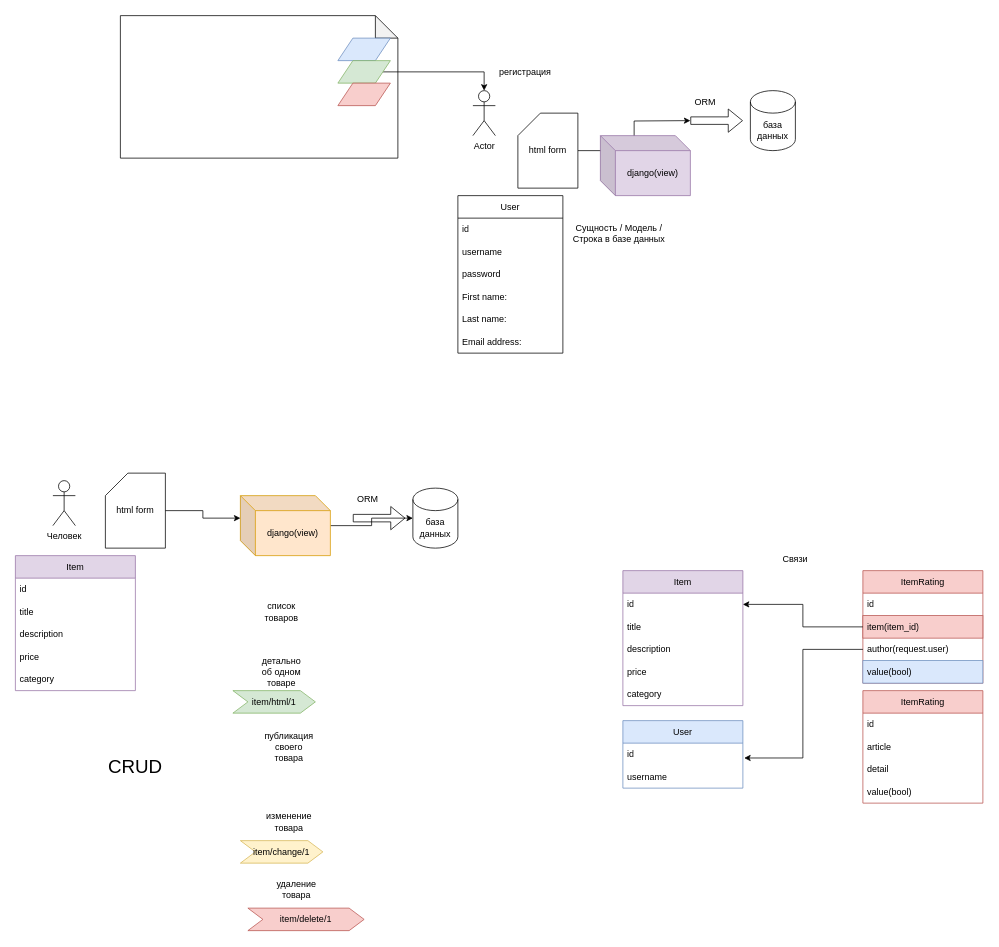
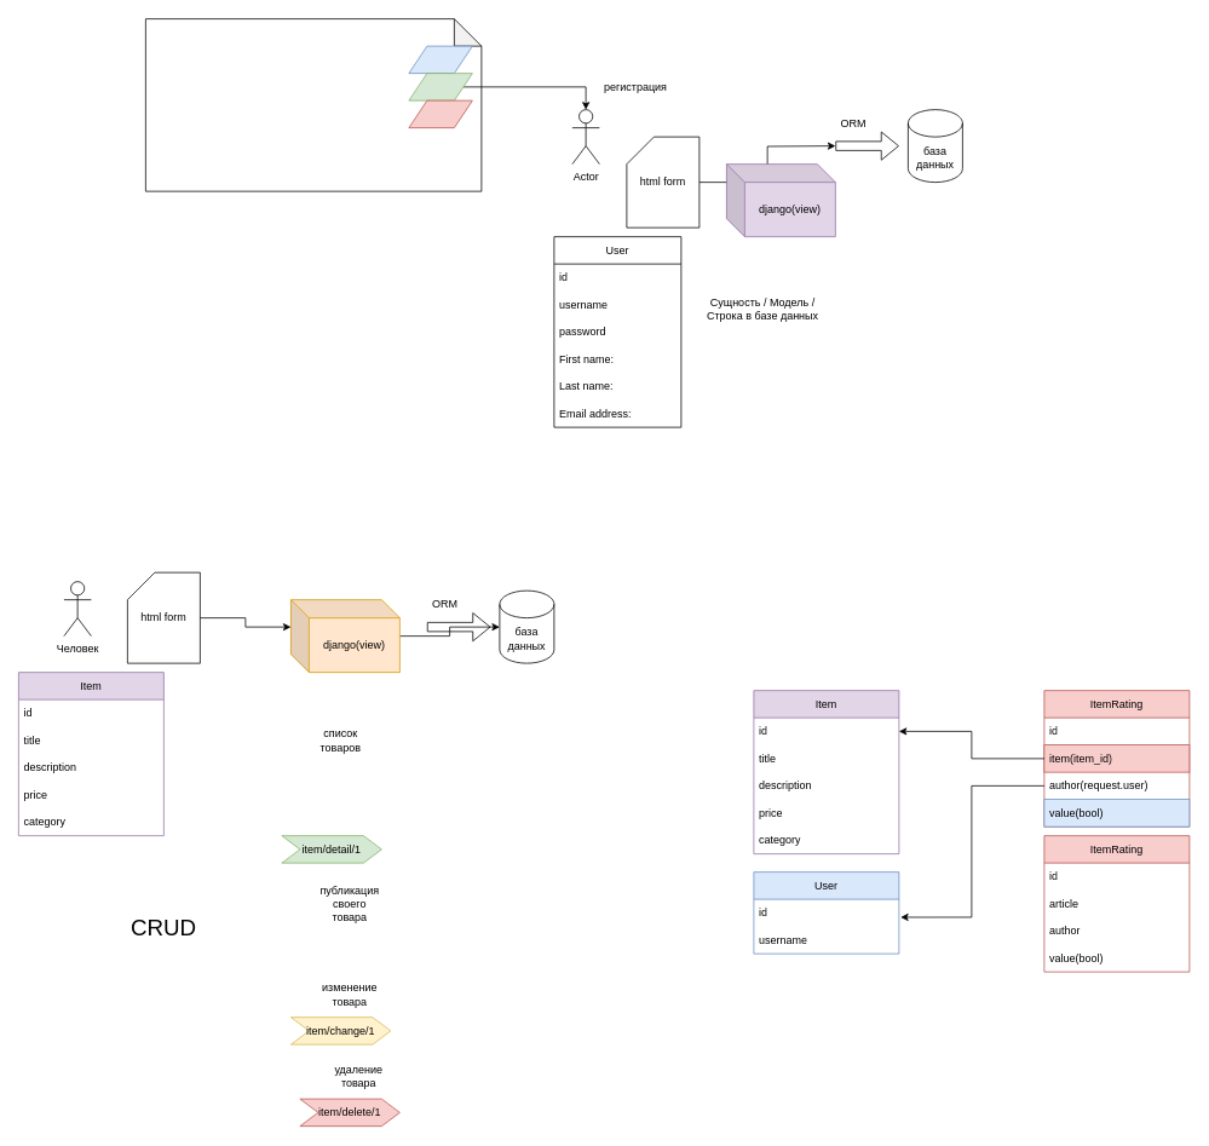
  <mxCell id="0" />
  <mxCell id="1" parent="0" />
  <mxCell id="2" value="" style="shape=note;whiteSpace=wrap;html=1;backgroundOutline=1;darkOpacity=0.05;" parent="1" vertex="1"><mxGeometry x="160" y="20" width="370" height="190" as="geometry" /></mxCell>
  <mxCell id="3" value="" style="shape=parallelogram;perimeter=parallelogramPerimeter;whiteSpace=wrap;html=1;fixedSize=1;fillColor=#dae8fc;strokeColor=#6c8ebf;" parent="1" vertex="1"><mxGeometry x="450" y="50" width="70" height="30" as="geometry" /></mxCell>
  <mxCell id="4" style="edgeStyle=orthogonalEdgeStyle;rounded=0;orthogonalLoop=1;jettySize=auto;html=1;" parent="1" source="5" target="7" edge="1"><mxGeometry relative="1" as="geometry" /></mxCell>
  <mxCell id="5" value="" style="shape=parallelogram;perimeter=parallelogramPerimeter;whiteSpace=wrap;html=1;fixedSize=1;fillColor=#d5e8d4;strokeColor=#82b366;" parent="1" vertex="1"><mxGeometry x="450" y="80" width="70" height="30" as="geometry" /></mxCell>
  <mxCell id="6" value="" style="shape=parallelogram;perimeter=parallelogramPerimeter;whiteSpace=wrap;html=1;fixedSize=1;fillColor=#f8cecc;strokeColor=#b85450;" parent="1" vertex="1"><mxGeometry x="450" y="110" width="70" height="30" as="geometry" /></mxCell>
  <mxCell id="7" value="Actor" style="shape=umlActor;verticalLabelPosition=bottom;verticalAlign=top;html=1;outlineConnect=0;" parent="1" vertex="1"><mxGeometry x="630" y="120" width="30" height="60" as="geometry" /></mxCell>
  <mxCell id="8" value="регистрация" style="text;html=1;strokeColor=none;fillColor=none;align=center;verticalAlign=middle;whiteSpace=wrap;rounded=0;" parent="1" vertex="1"><mxGeometry x="650" y="80" width="100" height="30" as="geometry" /></mxCell>
  <mxCell id="9" value="база данных" style="shape=cylinder3;whiteSpace=wrap;html=1;boundedLbl=1;backgroundOutline=1;size=15;" parent="1" vertex="1"><mxGeometry x="1000" y="120" width="60" height="80" as="geometry" /></mxCell>
  <mxCell id="10" value="" style="shape=flexArrow;endArrow=classic;html=1;rounded=0;" parent="1" edge="1"><mxGeometry width="50" height="50" relative="1" as="geometry"><mxPoint x="920" y="160" as="sourcePoint" /><mxPoint x="990" y="160" as="targetPoint" /></mxGeometry></mxCell>
  <mxCell id="11" value="ORM" style="text;html=1;strokeColor=none;fillColor=none;align=center;verticalAlign=middle;whiteSpace=wrap;rounded=0;" parent="1" vertex="1"><mxGeometry x="910" y="120" width="60" height="30" as="geometry" /></mxCell>
  <mxCell id="12" style="edgeStyle=orthogonalEdgeStyle;rounded=0;orthogonalLoop=1;jettySize=auto;html=1;" parent="1" source="13" edge="1"><mxGeometry relative="1" as="geometry"><mxPoint x="920" y="160" as="targetPoint" /></mxGeometry></mxCell>
  <mxCell id="13" value="html form" style="shape=card;whiteSpace=wrap;html=1;" parent="1" vertex="1"><mxGeometry x="690" y="150" width="80" height="100" as="geometry" /></mxCell>
  <mxCell id="14" value="User" style="swimlane;fontStyle=0;childLayout=stackLayout;horizontal=1;startSize=30;horizontalStack=0;resizeParent=1;resizeParentMax=0;resizeLast=0;collapsible=1;marginBottom=0;whiteSpace=wrap;html=1;" parent="1" vertex="1"><mxGeometry x="610" y="260" width="140" height="210" as="geometry" /></mxCell>
  <mxCell id="15" value="id" style="text;strokeColor=none;fillColor=none;align=left;verticalAlign=middle;spacingLeft=4;spacingRight=4;overflow=hidden;points=[[0,0.5],[1,0.5]];portConstraint=eastwest;rotatable=0;whiteSpace=wrap;html=1;" parent="14" vertex="1"><mxGeometry y="30" width="140" height="30" as="geometry" /></mxCell>
  <mxCell id="16" value="username" style="text;strokeColor=none;fillColor=none;align=left;verticalAlign=middle;spacingLeft=4;spacingRight=4;overflow=hidden;points=[[0,0.5],[1,0.5]];portConstraint=eastwest;rotatable=0;whiteSpace=wrap;html=1;" parent="14" vertex="1"><mxGeometry y="60" width="140" height="30" as="geometry" /></mxCell>
  <mxCell id="17" value="password" style="text;strokeColor=none;fillColor=none;align=left;verticalAlign=middle;spacingLeft=4;spacingRight=4;overflow=hidden;points=[[0,0.5],[1,0.5]];portConstraint=eastwest;rotatable=0;whiteSpace=wrap;html=1;" parent="14" vertex="1"><mxGeometry y="90" width="140" height="30" as="geometry" /></mxCell>
  <mxCell id="18" value="First name:" style="text;strokeColor=none;fillColor=none;align=left;verticalAlign=middle;spacingLeft=4;spacingRight=4;overflow=hidden;points=[[0,0.5],[1,0.5]];portConstraint=eastwest;rotatable=0;whiteSpace=wrap;html=1;" parent="14" vertex="1"><mxGeometry y="120" width="140" height="30" as="geometry" /></mxCell>
  <mxCell id="19" value="Last name:" style="text;strokeColor=none;fillColor=none;align=left;verticalAlign=middle;spacingLeft=4;spacingRight=4;overflow=hidden;points=[[0,0.5],[1,0.5]];portConstraint=eastwest;rotatable=0;whiteSpace=wrap;html=1;" parent="14" vertex="1"><mxGeometry y="150" width="140" height="30" as="geometry" /></mxCell>
  <mxCell id="20" value="Email address:" style="text;strokeColor=none;fillColor=none;align=left;verticalAlign=middle;spacingLeft=4;spacingRight=4;overflow=hidden;points=[[0,0.5],[1,0.5]];portConstraint=eastwest;rotatable=0;whiteSpace=wrap;html=1;" parent="14" vertex="1"><mxGeometry y="180" width="140" height="30" as="geometry" /></mxCell>
- <mxCell id="21" value="Сущность / Модель / Строка в базе данных" style="text;html=1;strokeColor=none;fillColor=none;align=center;verticalAlign=middle;whiteSpace=wrap;rounded=0;" parent="1" vertex="1"><mxGeometry x="760" y="290" width="130" height="40" as="geometry" /></mxCell>
+ <mxCell id="21" value="Сущность / Модель / Строка в базе данных" style="text;html=1;strokeColor=none;fillColor=none;align=center;verticalAlign=middle;whiteSpace=wrap;rounded=0;" parent="1" vertex="1"><mxGeometry x="775" y="320" width="130" height="40" as="geometry" /></mxCell>
  <mxCell id="22" value="django(view)" style="shape=cube;whiteSpace=wrap;html=1;boundedLbl=1;backgroundOutline=1;darkOpacity=0.05;darkOpacity2=0.1;fillColor=#e1d5e7;strokeColor=#9673a6;" parent="1" vertex="1"><mxGeometry x="800" y="180" width="120" height="80" as="geometry" /></mxCell>
  <mxCell id="23" value="Человек" style="shape=umlActor;verticalLabelPosition=bottom;verticalAlign=top;html=1;outlineConnect=0;" parent="1" vertex="1"><mxGeometry x="70" y="640" width="30" height="60" as="geometry" /></mxCell>
  <mxCell id="24" value="html form" style="shape=card;whiteSpace=wrap;html=1;" parent="1" vertex="1"><mxGeometry x="140" y="630" width="80" height="100" as="geometry" /></mxCell>
  <mxCell id="25" value="Item" style="swimlane;fontStyle=0;childLayout=stackLayout;horizontal=1;startSize=30;horizontalStack=0;resizeParent=1;resizeParentMax=0;resizeLast=0;collapsible=1;marginBottom=0;whiteSpace=wrap;html=1;fillColor=#e1d5e7;strokeColor=#9673a6;" parent="1" vertex="1"><mxGeometry x="20" y="740" width="160" height="180" as="geometry" /></mxCell>
  <mxCell id="26" value="id" style="text;strokeColor=none;fillColor=none;align=left;verticalAlign=middle;spacingLeft=4;spacingRight=4;overflow=hidden;points=[[0,0.5],[1,0.5]];portConstraint=eastwest;rotatable=0;whiteSpace=wrap;html=1;" parent="25" vertex="1"><mxGeometry y="30" width="160" height="30" as="geometry" /></mxCell>
  <mxCell id="27" value="title" style="text;strokeColor=none;fillColor=none;align=left;verticalAlign=middle;spacingLeft=4;spacingRight=4;overflow=hidden;points=[[0,0.5],[1,0.5]];portConstraint=eastwest;rotatable=0;whiteSpace=wrap;html=1;" parent="25" vertex="1"><mxGeometry y="60" width="160" height="30" as="geometry" /></mxCell>
  <mxCell id="28" value="description" style="text;strokeColor=none;fillColor=none;align=left;verticalAlign=middle;spacingLeft=4;spacingRight=4;overflow=hidden;points=[[0,0.5],[1,0.5]];portConstraint=eastwest;rotatable=0;whiteSpace=wrap;html=1;" parent="25" vertex="1"><mxGeometry y="90" width="160" height="30" as="geometry" /></mxCell>
  <mxCell id="29" value="price" style="text;strokeColor=none;fillColor=none;align=left;verticalAlign=middle;spacingLeft=4;spacingRight=4;overflow=hidden;points=[[0,0.5],[1,0.5]];portConstraint=eastwest;rotatable=0;whiteSpace=wrap;html=1;" parent="25" vertex="1"><mxGeometry y="120" width="160" height="30" as="geometry" /></mxCell>
  <mxCell id="30" value="category" style="text;strokeColor=none;fillColor=none;align=left;verticalAlign=middle;spacingLeft=4;spacingRight=4;overflow=hidden;points=[[0,0.5],[1,0.5]];portConstraint=eastwest;rotatable=0;whiteSpace=wrap;html=1;" parent="25" vertex="1"><mxGeometry y="150" width="160" height="30" as="geometry" /></mxCell>
- <mxCell id="31" value="item/html/1" style="shape=step;perimeter=stepPerimeter;whiteSpace=wrap;html=1;fixedSize=1;fillColor=#d5e8d4;strokeColor=#82b366;" parent="1" vertex="1"><mxGeometry x="310" y="920" width="110" height="30" as="geometry" /></mxCell>
+ <mxCell id="31" value="item/detail/1" style="shape=step;perimeter=stepPerimeter;whiteSpace=wrap;html=1;fixedSize=1;fillColor=#d5e8d4;strokeColor=#82b366;" parent="1" vertex="1"><mxGeometry x="310" y="920" width="110" height="30" as="geometry" /></mxCell>
  <mxCell id="32" value="список товаров" style="text;html=1;strokeColor=none;fillColor=none;align=center;verticalAlign=middle;whiteSpace=wrap;rounded=0;" parent="1" vertex="1"><mxGeometry x="345" y="800" width="60" height="30" as="geometry" /></mxCell>
- <mxCell id="33" value="детально об одном товаре" style="text;html=1;strokeColor=none;fillColor=none;align=center;verticalAlign=middle;whiteSpace=wrap;rounded=0;" parent="1" vertex="1"><mxGeometry x="345" y="880" width="60" height="30" as="geometry" /></mxCell>
  <mxCell id="34" value="публикация своего товара" style="text;html=1;strokeColor=none;fillColor=none;align=center;verticalAlign=middle;whiteSpace=wrap;rounded=0;" parent="1" vertex="1"><mxGeometry x="355" y="980" width="60" height="30" as="geometry" /></mxCell>
  <mxCell id="35" value="item/change/1" style="shape=step;perimeter=stepPerimeter;whiteSpace=wrap;html=1;fixedSize=1;fillColor=#fff2cc;strokeColor=#d6b656;" parent="1" vertex="1"><mxGeometry x="320" y="1120" width="110" height="30" as="geometry" /></mxCell>
  <mxCell id="36" value="изменение товара" style="text;html=1;strokeColor=none;fillColor=none;align=center;verticalAlign=middle;whiteSpace=wrap;rounded=0;" parent="1" vertex="1"><mxGeometry x="355" y="1080" width="60" height="30" as="geometry" /></mxCell>
- <mxCell id="37" value="item/delete/1" style="shape=step;perimeter=stepPerimeter;whiteSpace=wrap;html=1;fixedSize=1;fillColor=#f8cecc;strokeColor=#b85450;" parent="1" vertex="1"><mxGeometry x="330" y="1210" width="155" height="30" as="geometry" /></mxCell>
+ <mxCell id="37" value="item/delete/1" style="shape=step;perimeter=stepPerimeter;whiteSpace=wrap;html=1;fixedSize=1;fillColor=#f8cecc;strokeColor=#b85450;" parent="1" vertex="1"><mxGeometry x="330" y="1210" width="110" height="30" as="geometry" /></mxCell>
  <mxCell id="38" value="удаление товара" style="text;html=1;strokeColor=none;fillColor=none;align=center;verticalAlign=middle;whiteSpace=wrap;rounded=0;" parent="1" vertex="1"><mxGeometry x="365" y="1170" width="60" height="30" as="geometry" /></mxCell>
  <mxCell id="39" value="&lt;span style=&quot;font-size: 25px;&quot;&gt;CRUD&lt;/span&gt;" style="text;html=1;strokeColor=none;fillColor=none;align=center;verticalAlign=middle;whiteSpace=wrap;rounded=0;" parent="1" vertex="1"><mxGeometry x="135" y="1000" width="90" height="40" as="geometry" /></mxCell>
  <mxCell id="40" value="база данных" style="shape=cylinder3;whiteSpace=wrap;html=1;boundedLbl=1;backgroundOutline=1;size=15;" parent="1" vertex="1"><mxGeometry x="550" y="650" width="60" height="80" as="geometry" /></mxCell>
  <mxCell id="41" style="edgeStyle=orthogonalEdgeStyle;rounded=0;orthogonalLoop=1;jettySize=auto;html=1;" parent="1" source="42" target="40" edge="1"><mxGeometry relative="1" as="geometry" /></mxCell>
  <mxCell id="42" value="django(view)" style="shape=cube;whiteSpace=wrap;html=1;boundedLbl=1;backgroundOutline=1;darkOpacity=0.05;darkOpacity2=0.1;fillColor=#ffe6cc;strokeColor=#d79b00;" parent="1" vertex="1"><mxGeometry x="320" y="660" width="120" height="80" as="geometry" /></mxCell>
  <mxCell id="43" style="edgeStyle=orthogonalEdgeStyle;rounded=0;orthogonalLoop=1;jettySize=auto;html=1;entryX=0;entryY=0;entryDx=0;entryDy=30;entryPerimeter=0;" parent="1" source="24" target="42" edge="1"><mxGeometry relative="1" as="geometry" /></mxCell>
  <mxCell id="44" value="" style="shape=flexArrow;endArrow=classic;html=1;rounded=0;" parent="1" edge="1"><mxGeometry width="50" height="50" relative="1" as="geometry"><mxPoint x="470" y="690" as="sourcePoint" /><mxPoint x="540" y="690" as="targetPoint" /></mxGeometry></mxCell>
  <mxCell id="45" value="ORM" style="text;html=1;strokeColor=none;fillColor=none;align=center;verticalAlign=middle;whiteSpace=wrap;rounded=0;" parent="1" vertex="1"><mxGeometry x="460" y="650" width="60" height="30" as="geometry" /></mxCell>
  <mxCell id="46" value="Item" style="swimlane;fontStyle=0;childLayout=stackLayout;horizontal=1;startSize=30;horizontalStack=0;resizeParent=1;resizeParentMax=0;resizeLast=0;collapsible=1;marginBottom=0;whiteSpace=wrap;html=1;fillColor=#e1d5e7;strokeColor=#9673a6;" vertex="1" parent="1"><mxGeometry x="830" y="760" width="160" height="180" as="geometry" /></mxCell>
  <mxCell id="47" value="id" style="text;strokeColor=none;fillColor=none;align=left;verticalAlign=middle;spacingLeft=4;spacingRight=4;overflow=hidden;points=[[0,0.5],[1,0.5]];portConstraint=eastwest;rotatable=0;whiteSpace=wrap;html=1;" vertex="1" parent="46"><mxGeometry y="30" width="160" height="30" as="geometry" /></mxCell>
  <mxCell id="48" value="title" style="text;strokeColor=none;fillColor=none;align=left;verticalAlign=middle;spacingLeft=4;spacingRight=4;overflow=hidden;points=[[0,0.5],[1,0.5]];portConstraint=eastwest;rotatable=0;whiteSpace=wrap;html=1;" vertex="1" parent="46"><mxGeometry y="60" width="160" height="30" as="geometry" /></mxCell>
  <mxCell id="49" value="description" style="text;strokeColor=none;fillColor=none;align=left;verticalAlign=middle;spacingLeft=4;spacingRight=4;overflow=hidden;points=[[0,0.5],[1,0.5]];portConstraint=eastwest;rotatable=0;whiteSpace=wrap;html=1;" vertex="1" parent="46"><mxGeometry y="90" width="160" height="30" as="geometry" /></mxCell>
  <mxCell id="50" value="price" style="text;strokeColor=none;fillColor=none;align=left;verticalAlign=middle;spacingLeft=4;spacingRight=4;overflow=hidden;points=[[0,0.5],[1,0.5]];portConstraint=eastwest;rotatable=0;whiteSpace=wrap;html=1;" vertex="1" parent="46"><mxGeometry y="120" width="160" height="30" as="geometry" /></mxCell>
  <mxCell id="51" value="category" style="text;strokeColor=none;fillColor=none;align=left;verticalAlign=middle;spacingLeft=4;spacingRight=4;overflow=hidden;points=[[0,0.5],[1,0.5]];portConstraint=eastwest;rotatable=0;whiteSpace=wrap;html=1;" vertex="1" parent="46"><mxGeometry y="150" width="160" height="30" as="geometry" /></mxCell>
  <mxCell id="52" value="ItemRating" style="swimlane;fontStyle=0;childLayout=stackLayout;horizontal=1;startSize=30;horizontalStack=0;resizeParent=1;resizeParentMax=0;resizeLast=0;collapsible=1;marginBottom=0;whiteSpace=wrap;html=1;fillColor=#f8cecc;strokeColor=#b85450;" vertex="1" parent="1"><mxGeometry x="1150" y="760" width="160" height="150" as="geometry" /></mxCell>
  <mxCell id="53" value="id" style="text;strokeColor=none;fillColor=none;align=left;verticalAlign=middle;spacingLeft=4;spacingRight=4;overflow=hidden;points=[[0,0.5],[1,0.5]];portConstraint=eastwest;rotatable=0;whiteSpace=wrap;html=1;" vertex="1" parent="52"><mxGeometry y="30" width="160" height="30" as="geometry" /></mxCell>
  <mxCell id="54" value="item(item_id)" style="text;strokeColor=#b85450;fillColor=#f8cecc;align=left;verticalAlign=middle;spacingLeft=4;spacingRight=4;overflow=hidden;points=[[0,0.5],[1,0.5]];portConstraint=eastwest;rotatable=0;whiteSpace=wrap;html=1;" vertex="1" parent="52"><mxGeometry y="60" width="160" height="30" as="geometry" /></mxCell>
  <mxCell id="55" value="author(request.user)" style="text;strokeColor=none;fillColor=none;align=left;verticalAlign=middle;spacingLeft=4;spacingRight=4;overflow=hidden;points=[[0,0.5],[1,0.5]];portConstraint=eastwest;rotatable=0;whiteSpace=wrap;html=1;" vertex="1" parent="52"><mxGeometry y="90" width="160" height="30" as="geometry" /></mxCell>
  <mxCell id="56" value="value(bool)" style="text;strokeColor=#6c8ebf;fillColor=#dae8fc;align=left;verticalAlign=middle;spacingLeft=4;spacingRight=4;overflow=hidden;points=[[0,0.5],[1,0.5]];portConstraint=eastwest;rotatable=0;whiteSpace=wrap;html=1;" vertex="1" parent="52"><mxGeometry y="120" width="160" height="30" as="geometry" /></mxCell>
  <mxCell id="57" style="edgeStyle=orthogonalEdgeStyle;rounded=0;orthogonalLoop=1;jettySize=auto;html=1;entryX=1;entryY=0.5;entryDx=0;entryDy=0;" edge="1" parent="1" source="54" target="47"><mxGeometry relative="1" as="geometry" /></mxCell>
  <mxCell id="58" value="User" style="swimlane;fontStyle=0;childLayout=stackLayout;horizontal=1;startSize=30;horizontalStack=0;resizeParent=1;resizeParentMax=0;resizeLast=0;collapsible=1;marginBottom=0;whiteSpace=wrap;html=1;fillColor=#dae8fc;strokeColor=#6c8ebf;" vertex="1" parent="1"><mxGeometry x="830" y="960" width="160" height="90" as="geometry" /></mxCell>
  <mxCell id="59" value="id" style="text;strokeColor=none;fillColor=none;align=left;verticalAlign=middle;spacingLeft=4;spacingRight=4;overflow=hidden;points=[[0,0.5],[1,0.5]];portConstraint=eastwest;rotatable=0;whiteSpace=wrap;html=1;" vertex="1" parent="58"><mxGeometry y="30" width="160" height="30" as="geometry" /></mxCell>
  <mxCell id="60" value="username" style="text;strokeColor=none;fillColor=none;align=left;verticalAlign=middle;spacingLeft=4;spacingRight=4;overflow=hidden;points=[[0,0.5],[1,0.5]];portConstraint=eastwest;rotatable=0;whiteSpace=wrap;html=1;" vertex="1" parent="58"><mxGeometry y="60" width="160" height="30" as="geometry" /></mxCell>
  <mxCell id="61" style="edgeStyle=orthogonalEdgeStyle;rounded=0;orthogonalLoop=1;jettySize=auto;html=1;entryX=1.011;entryY=0.661;entryDx=0;entryDy=0;entryPerimeter=0;" edge="1" parent="1" source="55" target="59"><mxGeometry relative="1" as="geometry" /></mxCell>
  <mxCell id="62" value="ItemRating" style="swimlane;fontStyle=0;childLayout=stackLayout;horizontal=1;startSize=30;horizontalStack=0;resizeParent=1;resizeParentMax=0;resizeLast=0;collapsible=1;marginBottom=0;whiteSpace=wrap;html=1;fillColor=#f8cecc;strokeColor=#b85450;" vertex="1" parent="1"><mxGeometry x="1150" y="920" width="160" height="150" as="geometry" /></mxCell>
  <mxCell id="63" value="id" style="text;strokeColor=none;fillColor=none;align=left;verticalAlign=middle;spacingLeft=4;spacingRight=4;overflow=hidden;points=[[0,0.5],[1,0.5]];portConstraint=eastwest;rotatable=0;whiteSpace=wrap;html=1;" vertex="1" parent="62"><mxGeometry y="30" width="160" height="30" as="geometry" /></mxCell>
  <mxCell id="64" value="article" style="text;strokeColor=none;fillColor=none;align=left;verticalAlign=middle;spacingLeft=4;spacingRight=4;overflow=hidden;points=[[0,0.5],[1,0.5]];portConstraint=eastwest;rotatable=0;whiteSpace=wrap;html=1;" vertex="1" parent="62"><mxGeometry y="60" width="160" height="30" as="geometry" /></mxCell>
- <mxCell id="65" value="detail" style="text;strokeColor=none;fillColor=none;align=left;verticalAlign=middle;spacingLeft=4;spacingRight=4;overflow=hidden;points=[[0,0.5],[1,0.5]];portConstraint=eastwest;rotatable=0;whiteSpace=wrap;html=1;" vertex="1" parent="62"><mxGeometry y="90" width="160" height="30" as="geometry" /></mxCell>
+ <mxCell id="65" value="author" style="text;strokeColor=none;fillColor=none;align=left;verticalAlign=middle;spacingLeft=4;spacingRight=4;overflow=hidden;points=[[0,0.5],[1,0.5]];portConstraint=eastwest;rotatable=0;whiteSpace=wrap;html=1;" vertex="1" parent="62"><mxGeometry y="90" width="160" height="30" as="geometry" /></mxCell>
  <mxCell id="66" value="value(bool)" style="text;strokeColor=none;fillColor=none;align=left;verticalAlign=middle;spacingLeft=4;spacingRight=4;overflow=hidden;points=[[0,0.5],[1,0.5]];portConstraint=eastwest;rotatable=0;whiteSpace=wrap;html=1;" vertex="1" parent="62"><mxGeometry y="120" width="160" height="30" as="geometry" /></mxCell>
- <mxCell id="67" value="Связи" style="text;html=1;strokeColor=none;fillColor=none;align=center;verticalAlign=middle;whiteSpace=wrap;rounded=0;" vertex="1" parent="1"><mxGeometry x="1030" y="730" width="60" height="30" as="geometry" /></mxCell>
